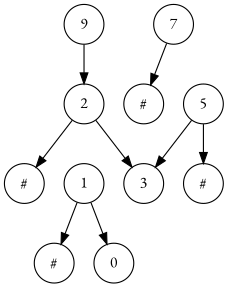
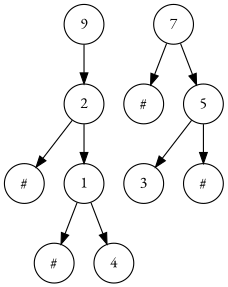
  digraph {
    fontname="EB Garamond"
    node [fontname="EB Garamond" shape=circle]
    edge [fontname="EB Garamond"]
    n1 [label=9]
    n2 [label=2]
    n3 [label=7]
    n4 [label="#"]
    n5 [label=5]
    n6 [label="#"]
    n7 [label=1]
    n8 [label=3]
    n9 [label="#"]
    n10 [label="#"]
-   n11 [label=0]
+   n11 [label=4]
    n1 -> n2
    n2 -> n6
-   n2 -> n8
+   n2 -> n7
    n3 -> n4
+   n3 -> n5
    n5 -> n8
    n5 -> n9
    n7 -> n10
    n7 -> n11
  }
